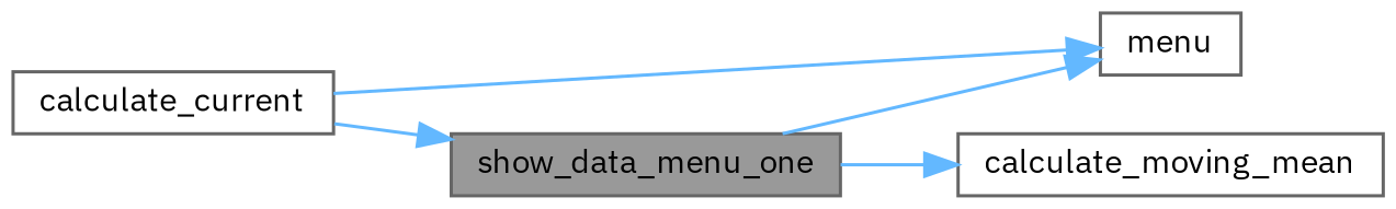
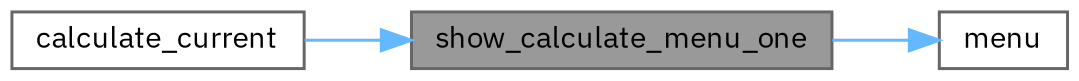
  digraph {
    fontname="IBM Plex Sans"
    rankdir=LR
    node [color=grey40 fillcolor=white fontname="IBM Plex Sans" fontsize=10 shape=box style=filled]
    edge [color=steelblue1 fontname="IBM Plex Sans" fontsize=10 labelfontname=Helvetica labelfontsize=10 style=solid]
-   n1 [color=gray40 fillcolor=grey60 fontcolor=black height=0.2 label=show_data_menu_one width=0.4]
+   n1 [color=gray40 fillcolor=grey60 fontcolor=black height=0.2 label=show_calculate_menu_one width=0.4]
    n2 [height=0.2 label=menu width=0.4]
-   n3 [height=0.2 label=calculate_moving_mean width=0.4]
    n4 [height=0.2 label=calculate_current width=0.4]
    n1 -> n2
-   n1 -> n3
    n4 -> n1
-   n4 -> n2
  }
